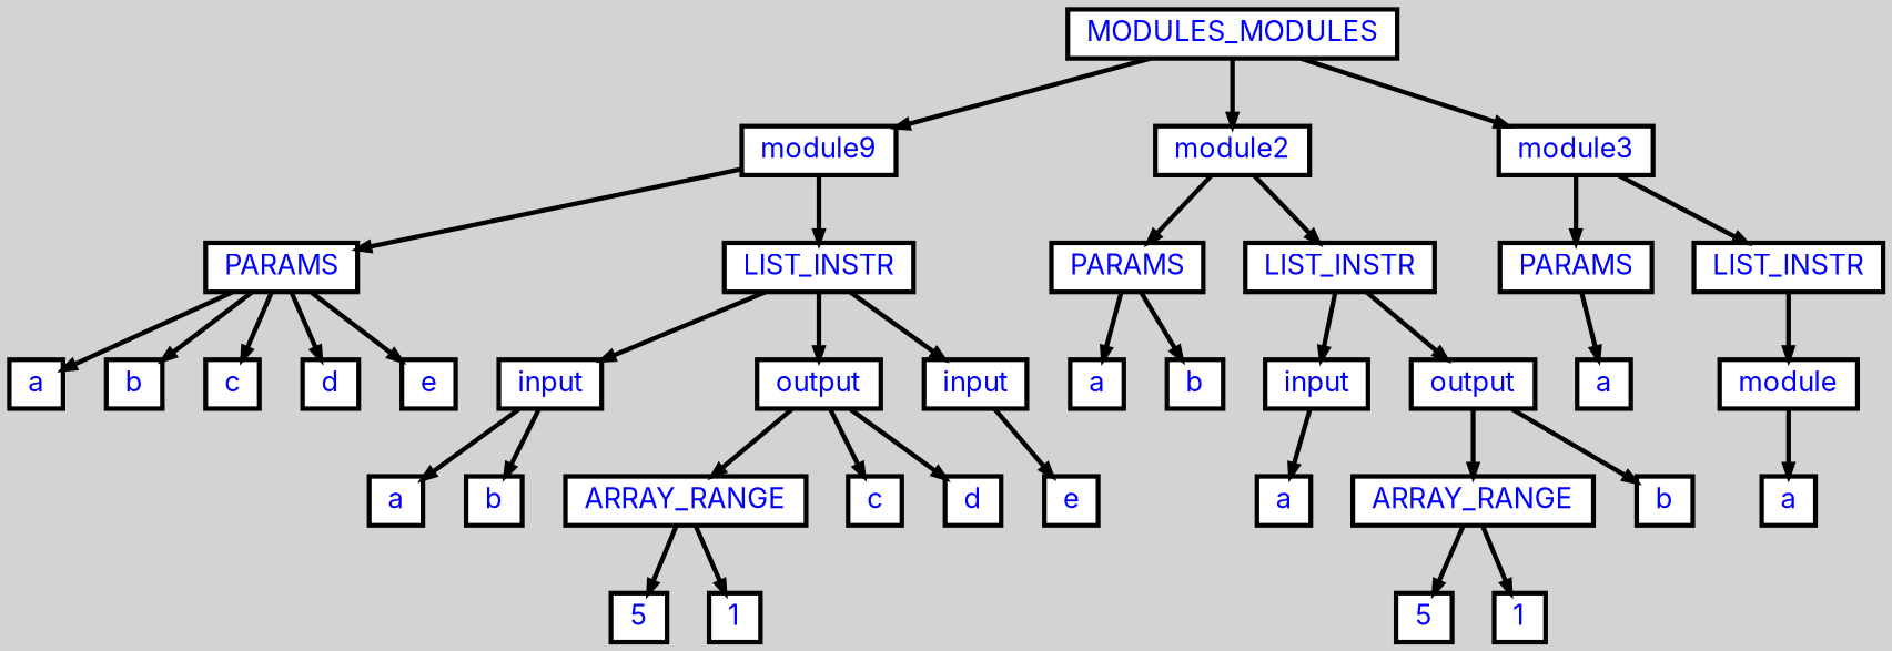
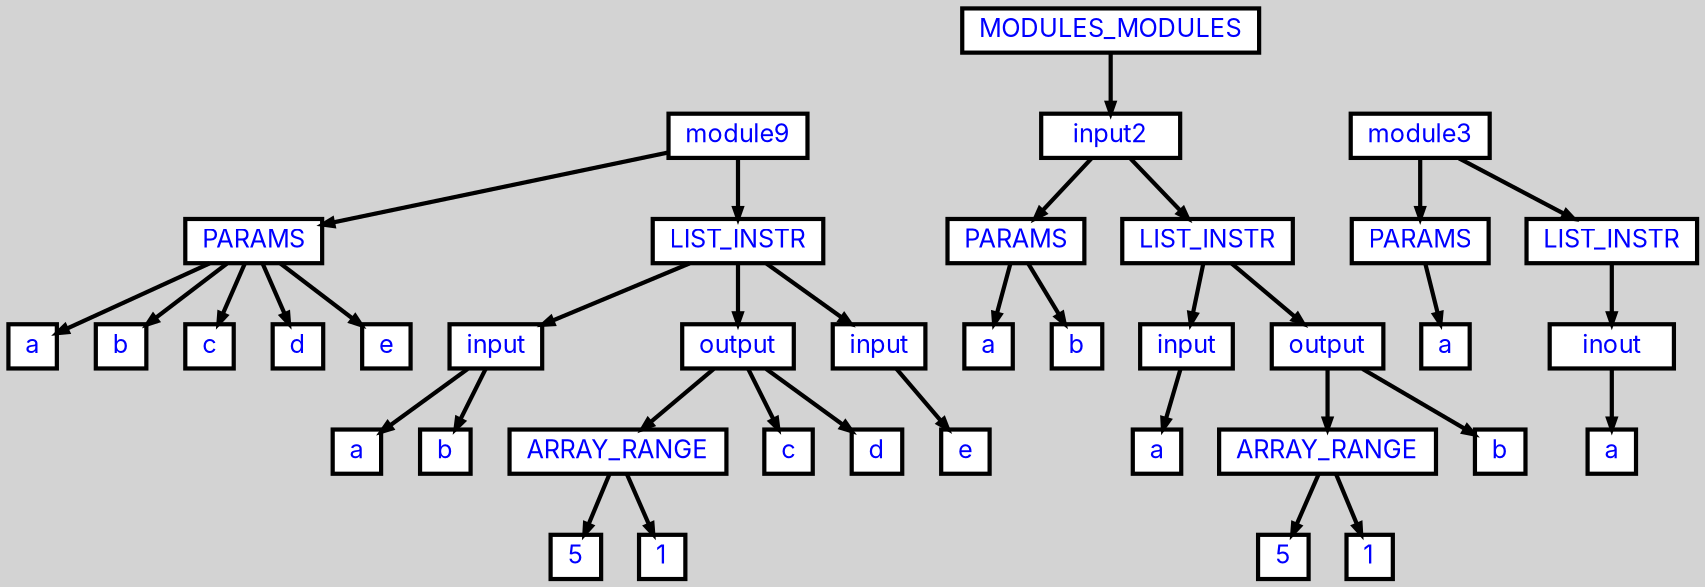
  digraph {
    bgcolor=lightgrey
    fontname=Inter
    ordering=out
    ranksep=.4
    node [color=black fillcolor=white fixedsize=false fontcolor=blue fontname=Inter fontsize=12 shape=box style="filled, solid, bold"]
    edge [arrowsize=.5 color=black fontname=Inter style=bold]
    n1 [height=.25 label=MODULES_MODULES width=.25]
    n2 [height=.25 label=module9 width=.25]
-   n3 [height=.25 label=module2 width=.25]
+   n3 [height=.25 label=input2 width=.25]
    n4 [height=.25 label=module3 width=.25]
    n5 [height=.25 label=PARAMS width=.25]
    n6 [height=.25 label=LIST_INSTR width=.25]
    n7 [height=.25 label=PARAMS width=.25]
    n8 [height=.25 label=LIST_INSTR width=.25]
    n9 [height=.25 label=PARAMS width=.25]
    n10 [height=.25 label=LIST_INSTR width=.25]
    n11 [height=.25 label=a width=.25]
    n12 [height=.25 label=b width=.25]
    n13 [height=.25 label=c width=.25]
    n14 [height=.25 label=d width=.25]
    n15 [height=.25 label=e width=.25]
    n16 [height=.25 label=input width=.25]
    n17 [height=.25 label=output width=.25]
    n18 [height=.25 label=input width=.25]
    n19 [height=.25 label=a width=.25]
    n20 [height=.25 label=b width=.25]
    n21 [height=.25 label=ARRAY_RANGE width=.25]
    n22 [height=.25 label=c width=.25]
    n23 [height=.25 label=d width=.25]
    n24 [height=.25 label=e width=.25]
    n25 [height=.25 label=5 width=.25]
    n26 [height=.25 label=1 width=.25]
    n27 [height=.25 label=a width=.25]
    n28 [height=.25 label=b width=.25]
    n29 [height=.25 label=input width=.25]
    n30 [height=.25 label=output width=.25]
    n31 [height=.25 label=a width=.25]
    n32 [height=.25 label=ARRAY_RANGE width=.25]
    n33 [height=.25 label=b width=.25]
    n34 [height=.25 label=5 width=.25]
    n35 [height=.25 label=1 width=.25]
    n36 [height=.25 label=a width=.25]
-   n37 [height=.25 label=module width=.25]
+   n37 [height=.25 label=inout width=.25]
    n38 [height=.25 label=a width=.25]
-   n1 -> n2
    n1 -> n3
-   n1 -> n4
    n2 -> n5
    n2 -> n6
    n3 -> n7
    n3 -> n8
    n4 -> n9
    n4 -> n10
    n5 -> n11
    n5 -> n12
    n5 -> n13
    n5 -> n14
    n5 -> n15
    n6 -> n16
    n6 -> n17
    n6 -> n18
    n7 -> n27
    n7 -> n28
    n8 -> n29
    n8 -> n30
    n9 -> n36
    n10 -> n37
    n16 -> n19
    n16 -> n20
    n17 -> n21
    n17 -> n22
    n17 -> n23
    n18 -> n24
    n21 -> n25
    n21 -> n26
    n29 -> n31
    n30 -> n32
    n30 -> n33
    n32 -> n34
    n32 -> n35
    n37 -> n38
  }
